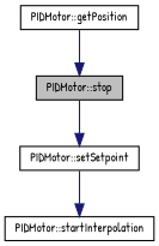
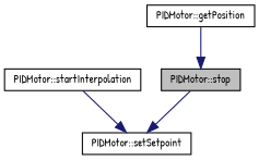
  digraph {
    fontname="Patrick Hand"
    rankdir=TB
    node [color=black fillcolor=white fontname="Patrick Hand" fontsize=10 shape=record style=filled]
    edge [color=midnightblue fontname="Patrick Hand" fontsize=10 labelfontname=Helvetica labelfontsize=10 style=solid]
    n1 [fillcolor=grey75 fontcolor=black height=0.2 label="PIDMotor::stop" width=0.4]
    n2 [height=0.2 label="PIDMotor::setSetpoint" width=0.4]
    n3 [height=0.2 label="PIDMotor::getPosition" width=0.4]
    n4 [height=0.2 label="PIDMotor::startInterpolation" width=0.4]
    n1 -> n2
-   n2 -> n4
+   n4 -> n2
    n3 -> n1
  }
